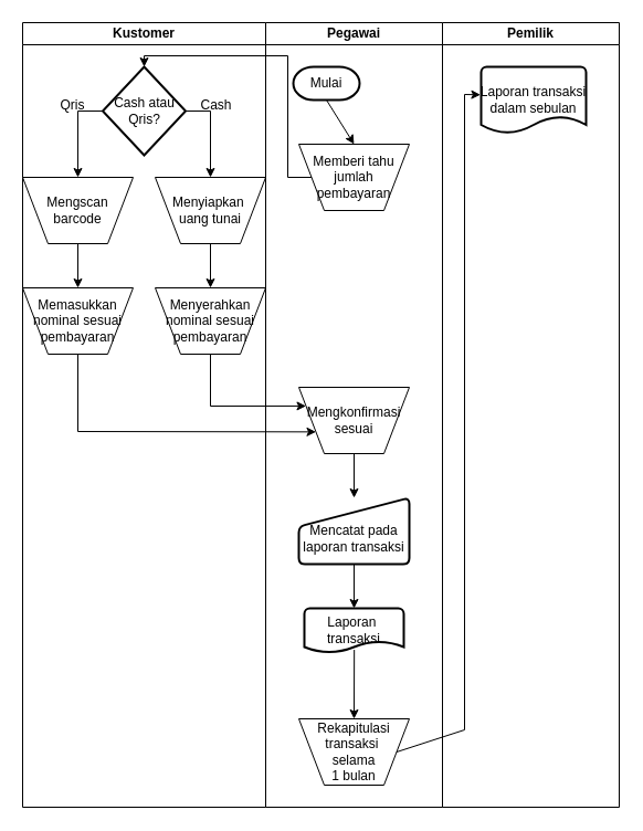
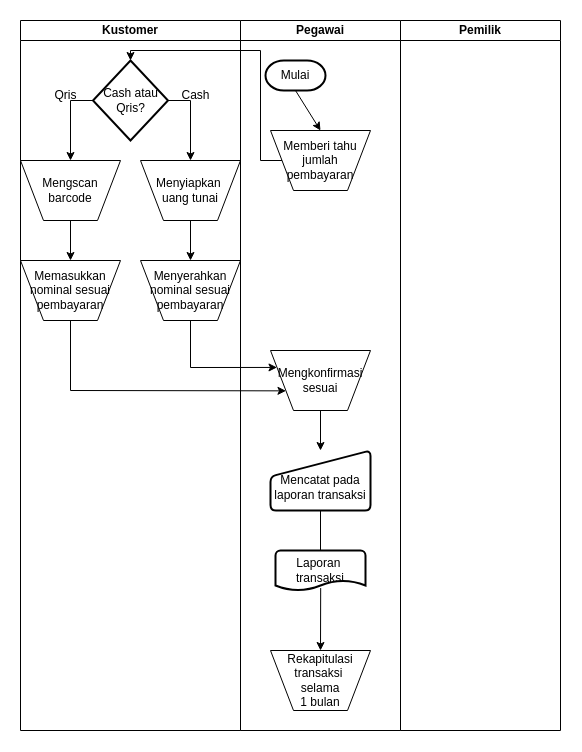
  <mxCell id="0" />
  <mxCell id="1" parent="0" />
  <mxCell id="2" value="Kustomer" style="swimlane;startSize=20;whiteSpace=wrap;html=1;" vertex="1" parent="1"><mxGeometry x="20" y="20" width="220" height="710" as="geometry" /></mxCell>
  <mxCell id="3" value="Cash atau&lt;div&gt;Qris?&lt;/div&gt;" style="strokeWidth=2;html=1;shape=mxgraph.flowchart.decision;whiteSpace=wrap;" vertex="1" parent="2"><mxGeometry x="72.5" y="40" width="75" height="80" as="geometry" /></mxCell>
  <mxCell id="4" value="Mengscan&lt;div&gt;barcode&lt;/div&gt;" style="verticalLabelPosition=middle;verticalAlign=middle;html=1;shape=trapezoid;perimeter=trapezoidPerimeter;whiteSpace=wrap;size=0.23;arcSize=10;flipV=1;labelPosition=center;align=center;" vertex="1" parent="2"><mxGeometry y="140" width="100" height="60" as="geometry" /></mxCell>
  <mxCell id="5" value="Menyiapkan&amp;nbsp;&lt;div&gt;uang tunai&lt;/div&gt;" style="verticalLabelPosition=middle;verticalAlign=middle;html=1;shape=trapezoid;perimeter=trapezoidPerimeter;whiteSpace=wrap;size=0.23;arcSize=10;flipV=1;labelPosition=center;align=center;" vertex="1" parent="2"><mxGeometry x="120" y="140" width="100" height="60" as="geometry" /></mxCell>
  <mxCell id="6" value="" style="endArrow=classic;html=1;rounded=0;exitX=0;exitY=0.5;exitDx=0;exitDy=0;exitPerimeter=0;entryX=0.5;entryY=0;entryDx=0;entryDy=0;" edge="1" parent="2" source="3" target="4"><mxGeometry width="50" height="50" relative="1" as="geometry"><mxPoint x="310" y="80" as="sourcePoint" /><mxPoint x="310" y="120" as="targetPoint" /><Array as="points"><mxPoint x="50" y="80" /></Array></mxGeometry></mxCell>
  <mxCell id="7" value="" style="endArrow=classic;html=1;rounded=0;exitX=1;exitY=0.5;exitDx=0;exitDy=0;exitPerimeter=0;entryX=0.5;entryY=0;entryDx=0;entryDy=0;" edge="1" parent="2" source="3" target="5"><mxGeometry width="50" height="50" relative="1" as="geometry"><mxPoint x="320" y="90" as="sourcePoint" /><mxPoint x="320" y="130" as="targetPoint" /><Array as="points"><mxPoint x="170" y="80" /></Array></mxGeometry></mxCell>
  <mxCell id="8" value="Cash" style="text;html=1;align=center;verticalAlign=middle;resizable=0;points=[];autosize=1;strokeColor=none;fillColor=none;" vertex="1" parent="2"><mxGeometry x="150" y="60" width="50" height="30" as="geometry" /></mxCell>
  <mxCell id="9" value="Qris" style="text;html=1;align=center;verticalAlign=middle;resizable=0;points=[];autosize=1;strokeColor=none;fillColor=none;" vertex="1" parent="2"><mxGeometry x="20" y="60" width="50" height="30" as="geometry" /></mxCell>
  <mxCell id="10" value="Memasukkan nominal sesuai&lt;div&gt;pembayaran&lt;/div&gt;" style="verticalLabelPosition=middle;verticalAlign=middle;html=1;shape=trapezoid;perimeter=trapezoidPerimeter;whiteSpace=wrap;size=0.23;arcSize=10;flipV=1;labelPosition=center;align=center;" vertex="1" parent="2"><mxGeometry y="240" width="100" height="60" as="geometry" /></mxCell>
  <mxCell id="11" value="Menyerahkan&lt;div&gt;nominal sesuai&lt;div&gt;pembayaran&lt;/div&gt;&lt;/div&gt;" style="verticalLabelPosition=middle;verticalAlign=middle;html=1;shape=trapezoid;perimeter=trapezoidPerimeter;whiteSpace=wrap;size=0.23;arcSize=10;flipV=1;labelPosition=center;align=center;" vertex="1" parent="2"><mxGeometry x="120" y="240" width="100" height="60" as="geometry" /></mxCell>
  <mxCell id="12" value="" style="endArrow=classic;html=1;rounded=0;exitX=0.5;exitY=1;exitDx=0;exitDy=0;" edge="1" parent="2" source="4" target="10"><mxGeometry width="50" height="50" relative="1" as="geometry"><mxPoint x="310" y="80" as="sourcePoint" /><mxPoint x="310" y="120" as="targetPoint" /></mxGeometry></mxCell>
  <mxCell id="13" value="" style="endArrow=classic;html=1;rounded=0;exitX=0.5;exitY=1;exitDx=0;exitDy=0;entryX=0.5;entryY=0;entryDx=0;entryDy=0;" edge="1" parent="2" source="5" target="11"><mxGeometry width="50" height="50" relative="1" as="geometry"><mxPoint x="320" y="90" as="sourcePoint" /><mxPoint x="320" y="130" as="targetPoint" /></mxGeometry></mxCell>
  <mxCell id="14" value="Pegawai" style="swimlane;startSize=20;whiteSpace=wrap;html=1;" vertex="1" parent="1"><mxGeometry x="240" y="20" width="160" height="710" as="geometry" /></mxCell>
  <mxCell id="15" value="Mulai" style="strokeWidth=2;html=1;shape=mxgraph.flowchart.terminator;whiteSpace=wrap;" vertex="1" parent="14"><mxGeometry x="25" y="40" width="60" height="30" as="geometry" /></mxCell>
  <mxCell id="16" value="Memberi tahu&lt;div&gt;jumlah&lt;/div&gt;&lt;div&gt;pembayaran&lt;/div&gt;" style="verticalLabelPosition=middle;verticalAlign=middle;html=1;shape=trapezoid;perimeter=trapezoidPerimeter;whiteSpace=wrap;size=0.23;arcSize=10;flipV=1;labelPosition=center;align=center;" vertex="1" parent="14"><mxGeometry x="30" y="110" width="100" height="60" as="geometry" /></mxCell>
  <mxCell id="17" value="" style="endArrow=classic;html=1;rounded=0;exitX=0.5;exitY=1;exitDx=0;exitDy=0;exitPerimeter=0;entryX=0.5;entryY=0;entryDx=0;entryDy=0;" edge="1" parent="14" source="15" target="16"><mxGeometry width="50" height="50" relative="1" as="geometry"><mxPoint x="310" y="340" as="sourcePoint" /><mxPoint x="360" y="290" as="targetPoint" /></mxGeometry></mxCell>
  <mxCell id="18" value="Mengkonfirmasi&lt;br&gt;&lt;div&gt;sesuai&lt;/div&gt;" style="verticalLabelPosition=middle;verticalAlign=middle;html=1;shape=trapezoid;perimeter=trapezoidPerimeter;whiteSpace=wrap;size=0.23;arcSize=10;flipV=1;labelPosition=center;align=center;" vertex="1" parent="14"><mxGeometry x="30" y="330" width="100" height="60" as="geometry" /></mxCell>
  <mxCell id="19" value="&lt;div&gt;&lt;br&gt;&lt;/div&gt;Mencatat pada&lt;div&gt;laporan transaksi&lt;/div&gt;" style="html=1;strokeWidth=2;shape=manualInput;whiteSpace=wrap;rounded=1;size=26;arcSize=11;" vertex="1" parent="14"><mxGeometry x="30" y="430" width="100" height="60" as="geometry" /></mxCell>
  <mxCell id="20" value="" style="endArrow=classic;html=1;rounded=0;exitX=0.5;exitY=1;exitDx=0;exitDy=0;entryX=0.5;entryY=0;entryDx=0;entryDy=0;" edge="1" parent="14" source="18" target="19"><mxGeometry width="50" height="50" relative="1" as="geometry"><mxPoint x="-40" y="210" as="sourcePoint" /><mxPoint x="-40" y="250" as="targetPoint" /></mxGeometry></mxCell>
  <mxCell id="21" value="Laporan&amp;nbsp;&lt;div&gt;transaksi&lt;/div&gt;" style="strokeWidth=2;html=1;shape=mxgraph.flowchart.document2;whiteSpace=wrap;size=0.25;" vertex="1" parent="14"><mxGeometry x="35" y="530" width="90" height="40" as="geometry" /></mxCell>
  <mxCell id="22" value="Rekapitulasi&lt;div&gt;transaksi&amp;nbsp;&lt;/div&gt;&lt;div&gt;selama&lt;/div&gt;&lt;div&gt;1 bulan&lt;/div&gt;" style="verticalLabelPosition=middle;verticalAlign=middle;html=1;shape=trapezoid;perimeter=trapezoidPerimeter;whiteSpace=wrap;size=0.23;arcSize=10;flipV=1;labelPosition=center;align=center;" vertex="1" parent="14"><mxGeometry x="30" y="630" width="100" height="60" as="geometry" /></mxCell>
- <mxCell id="23" value="" style="endArrow=classic;html=1;rounded=0;exitX=0.5;exitY=1;exitDx=0;exitDy=0;entryX=0.5;entryY=0;entryDx=0;entryDy=0;entryPerimeter=0;" edge="1" parent="14" source="19" target="21"><mxGeometry width="50" height="50" relative="1" as="geometry"><mxPoint x="90" y="400" as="sourcePoint" /><mxPoint x="90" y="440" as="targetPoint" /></mxGeometry></mxCell>
+ <mxCell id="23" value="" style="endArrow=none;html=1;rounded=0;exitX=0.5;exitY=1;exitDx=0;exitDy=0;entryX=0.5;entryY=0;entryDx=0;entryDy=0;entryPerimeter=0;" edge="1" parent="14" source="19" target="21"><mxGeometry width="50" height="50" relative="1" as="geometry"><mxPoint x="90" y="400" as="sourcePoint" /><mxPoint x="90" y="440" as="targetPoint" /></mxGeometry></mxCell>
  <mxCell id="24" value="" style="endArrow=classic;html=1;rounded=0;exitX=0.502;exitY=0.939;exitDx=0;exitDy=0;exitPerimeter=0;entryX=0.5;entryY=0;entryDx=0;entryDy=0;" edge="1" parent="14" source="21" target="22"><mxGeometry width="50" height="50" relative="1" as="geometry"><mxPoint x="100" y="410" as="sourcePoint" /><mxPoint x="120" y="590" as="targetPoint" /></mxGeometry></mxCell>
  <mxCell id="25" value="Pemilik" style="swimlane;startSize=20;whiteSpace=wrap;html=1;" vertex="1" parent="1"><mxGeometry x="400" y="20" width="160" height="710" as="geometry" /></mxCell>
- <mxCell id="26" value="Laporan&amp;nbsp;&lt;span style=&quot;background-color: transparent; color: light-dark(rgb(0, 0, 0), rgb(255, 255, 255));&quot;&gt;transaksi&lt;/span&gt;&lt;div&gt;dalam sebulan&lt;/div&gt;" style="strokeWidth=2;html=1;shape=mxgraph.flowchart.document2;whiteSpace=wrap;size=0.25;" vertex="1" parent="25"><mxGeometry x="35" y="40" width="95" height="60" as="geometry" /></mxCell>
  <mxCell id="27" value="" style="endArrow=classic;html=1;rounded=0;exitX=0;exitY=0.5;exitDx=0;exitDy=0;entryX=0.5;entryY=0;entryDx=0;entryDy=0;entryPerimeter=0;" edge="1" parent="1" source="16" target="3"><mxGeometry width="50" height="50" relative="1" as="geometry"><mxPoint x="170" y="100" as="sourcePoint" /><mxPoint x="170" y="140" as="targetPoint" /><Array as="points"><mxPoint x="260" y="160" /><mxPoint x="260" y="50" /><mxPoint x="130" y="50" /></Array></mxGeometry></mxCell>
  <mxCell id="28" value="" style="endArrow=classic;html=1;rounded=0;exitX=0.5;exitY=1;exitDx=0;exitDy=0;entryX=0;entryY=0.75;entryDx=0;entryDy=0;" edge="1" parent="1" source="10" target="18"><mxGeometry width="50" height="50" relative="1" as="geometry"><mxPoint x="80" y="230" as="sourcePoint" /><mxPoint x="80" y="270" as="targetPoint" /><Array as="points"><mxPoint x="70" y="390" /></Array></mxGeometry></mxCell>
  <mxCell id="29" value="" style="endArrow=classic;html=1;rounded=0;exitX=0.5;exitY=1;exitDx=0;exitDy=0;entryX=0;entryY=0.25;entryDx=0;entryDy=0;" edge="1" parent="1" source="11" target="18"><mxGeometry width="50" height="50" relative="1" as="geometry"><mxPoint x="90" y="240" as="sourcePoint" /><mxPoint x="90" y="280" as="targetPoint" /><Array as="points"><mxPoint x="190" y="367" /></Array></mxGeometry></mxCell>
- <mxCell id="30" value="" style="endArrow=classic;html=1;rounded=0;exitX=1;exitY=0.5;exitDx=0;exitDy=0;entryX=-0.006;entryY=0.421;entryDx=0;entryDy=0;entryPerimeter=0;" edge="1" parent="1" source="22" target="26"><mxGeometry width="50" height="50" relative="1" as="geometry"><mxPoint x="330" y="598" as="sourcePoint" /><mxPoint x="330" y="640" as="targetPoint" /><Array as="points"><mxPoint x="420" y="660" /><mxPoint x="420" y="85" /></Array></mxGeometry></mxCell>
